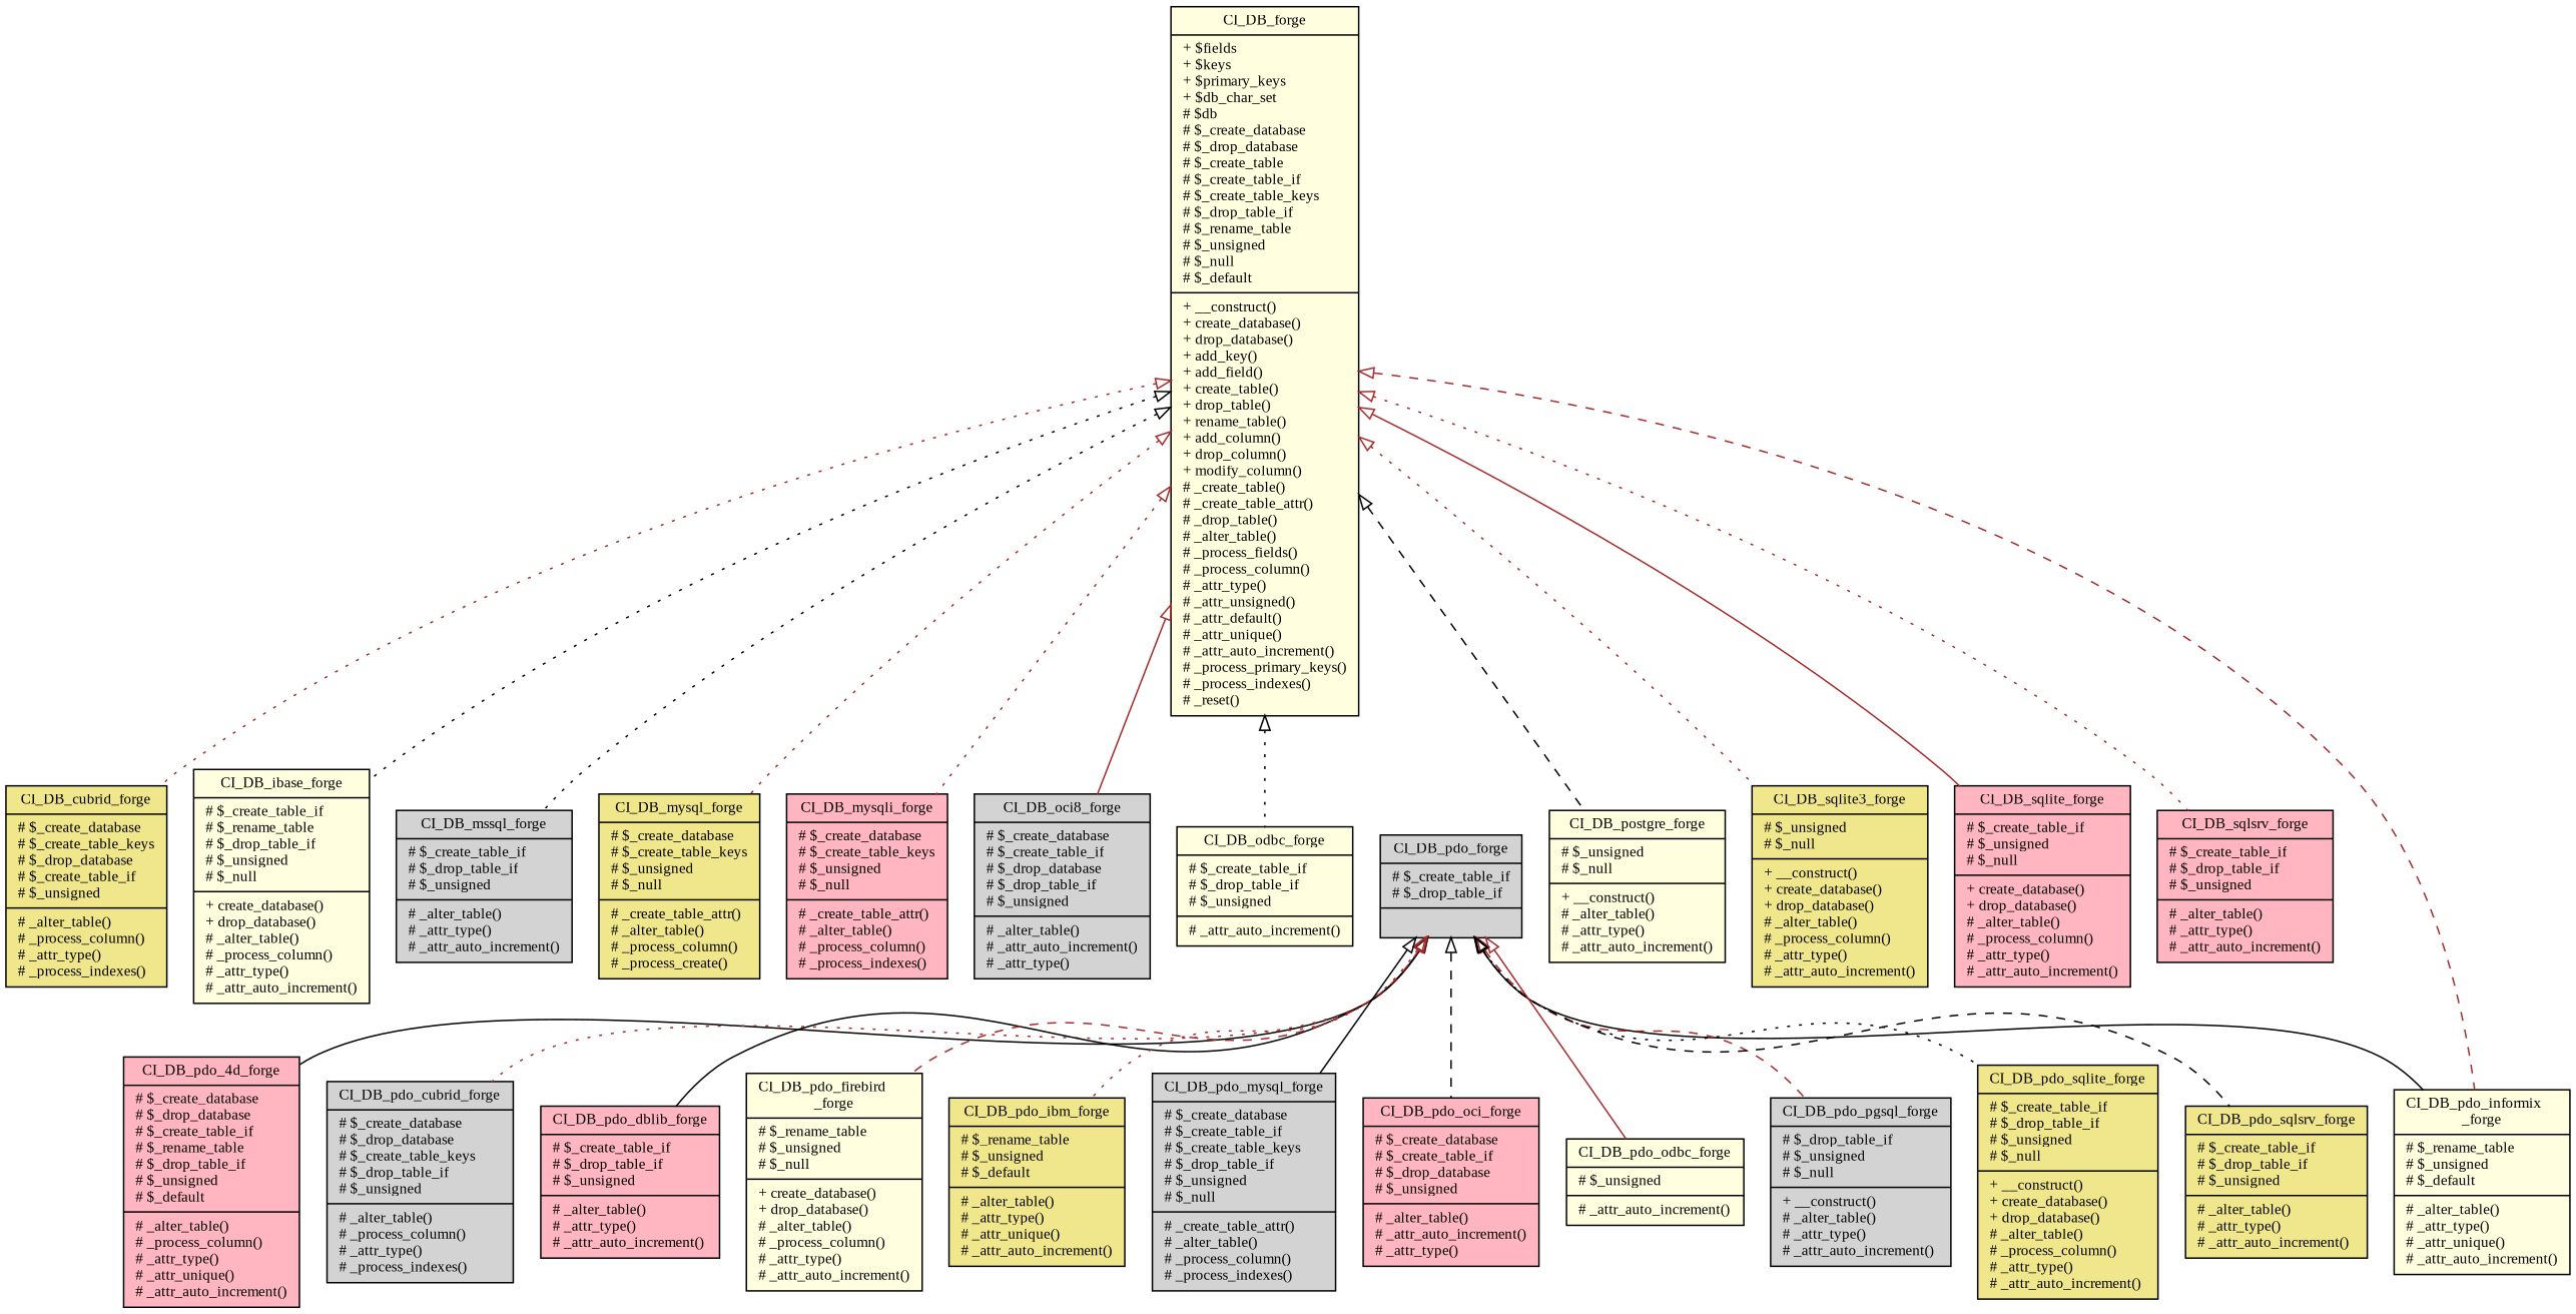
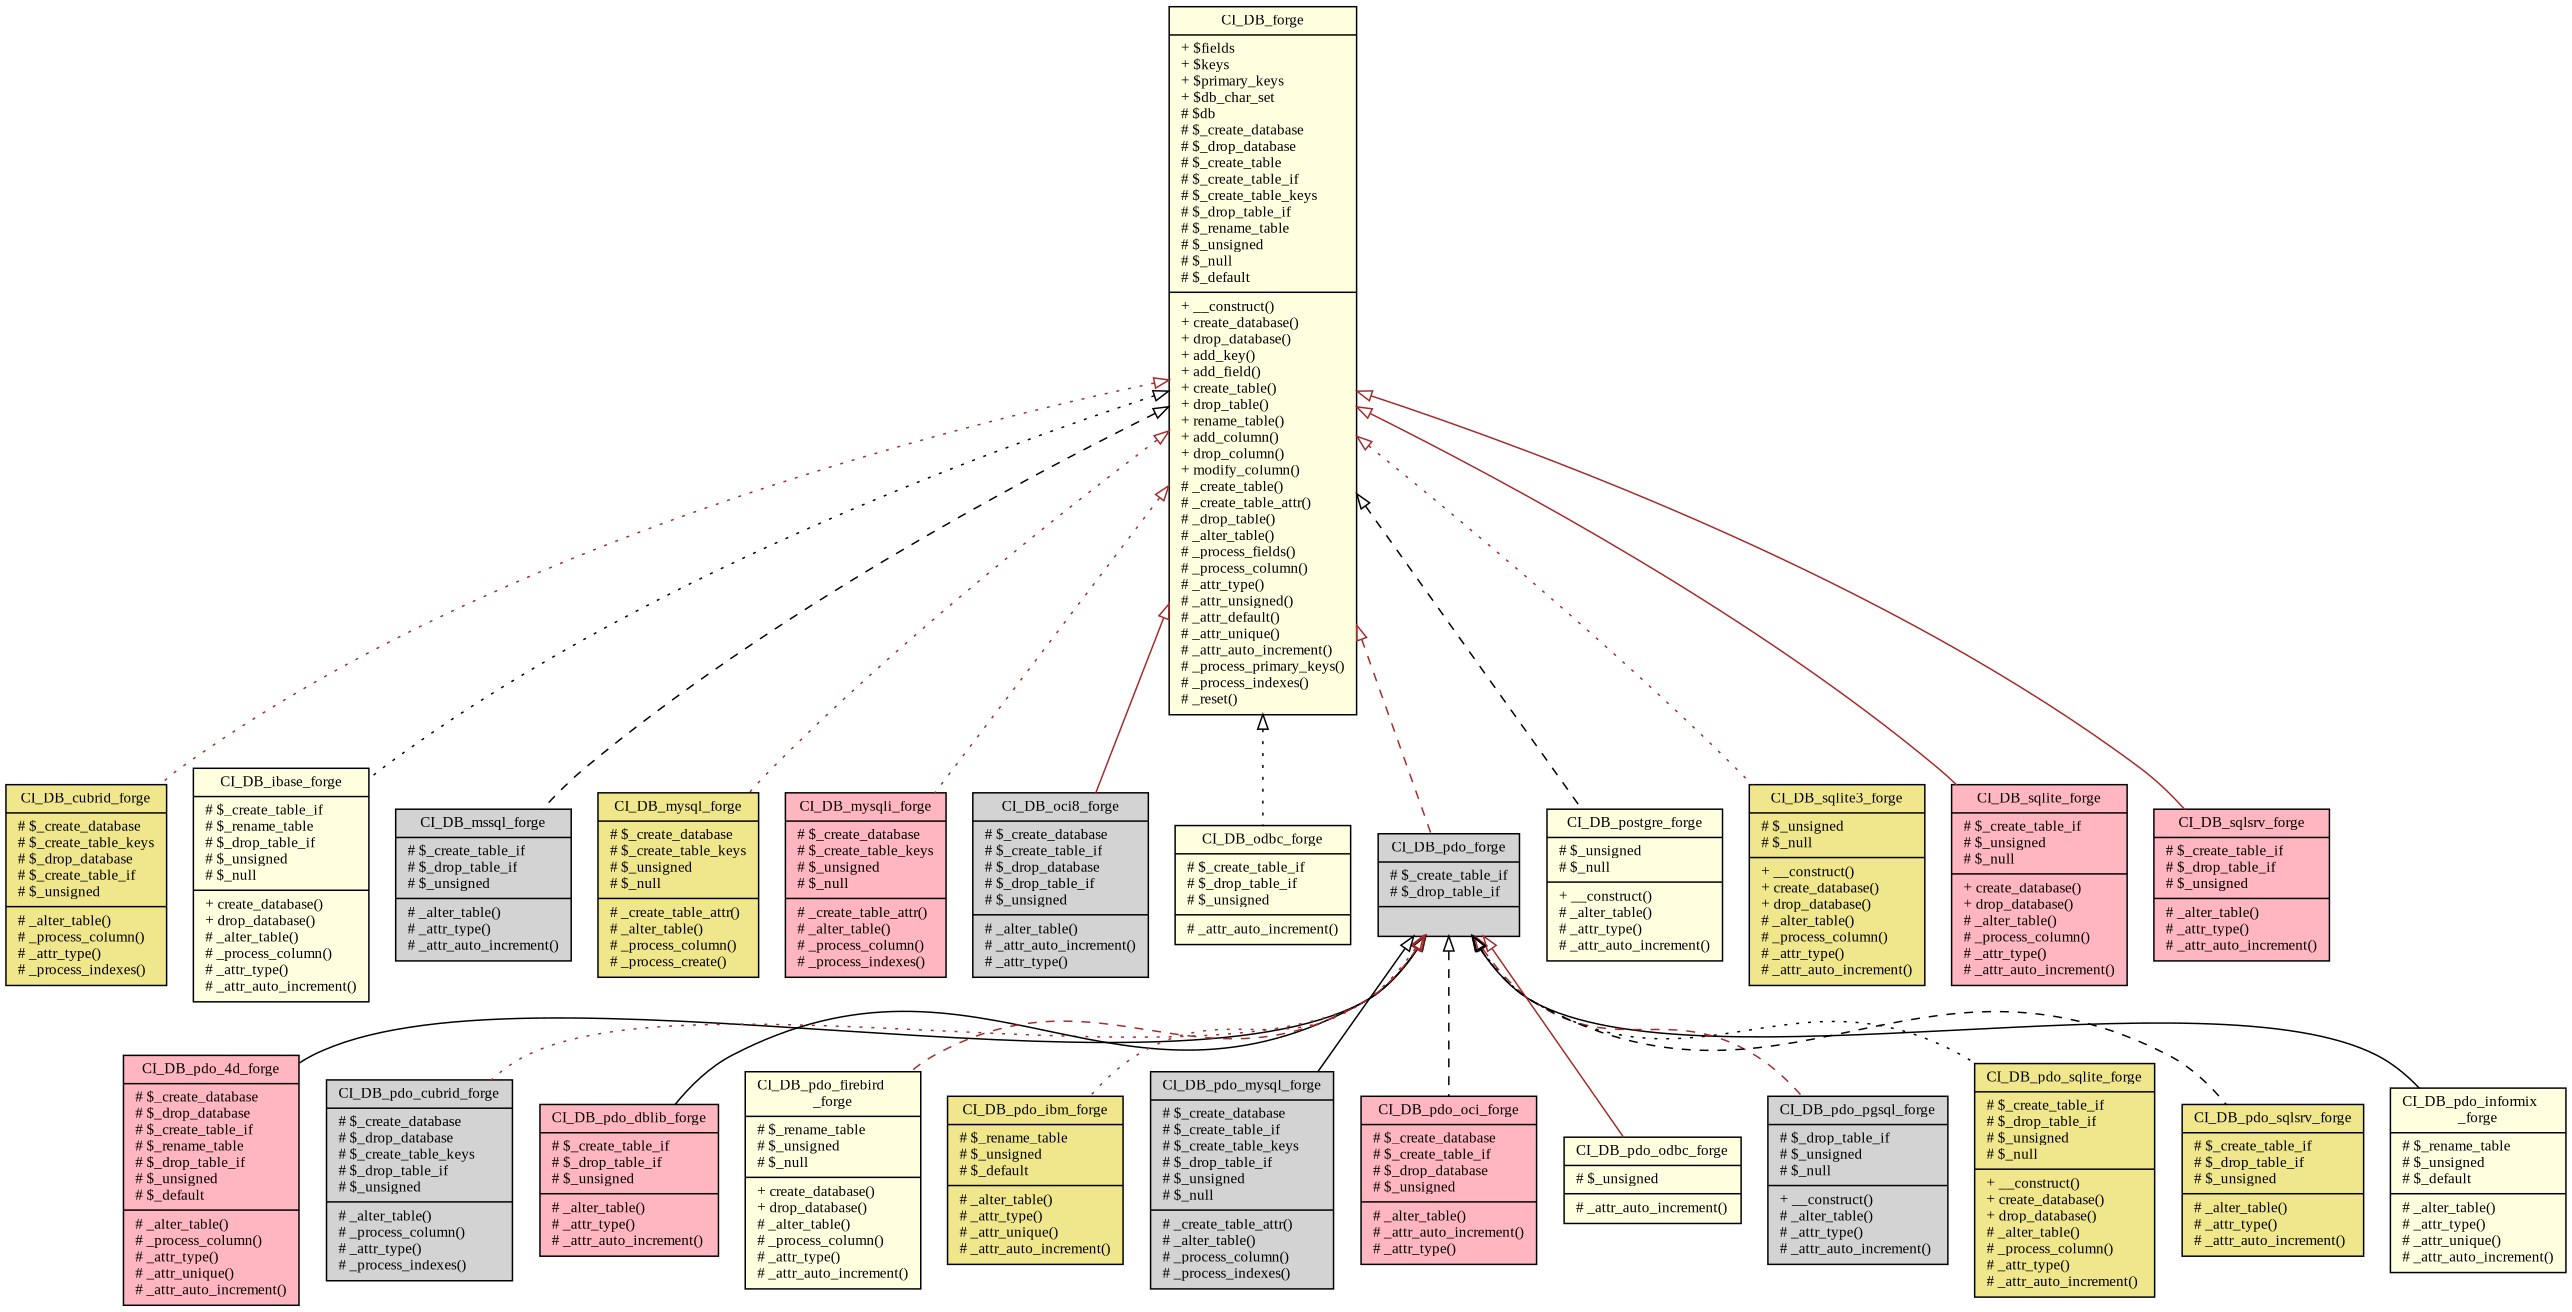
  digraph {
    fontname="Liberation Serif"
    node [color=black fillcolor=lightyellow fontname="Liberation Serif" fontsize=10 shape=record style=filled]
    edge [arrowtail=onormal color=brown dir=back fontname="Liberation Serif" fontsize=10 labelfontname=Helvetica labelfontsize=10 style=dotted]
    n1 [fontcolor=black height=0.2 label="{CI_DB_forge\n|+ $fields\l+ $keys\l+ $primary_keys\l+ $db_char_set\l# $db\l# $_create_database\l# $_drop_database\l# $_create_table\l# $_create_table_if\l# $_create_table_keys\l# $_drop_table_if\l# $_rename_table\l# $_unsigned\l# $_null\l# $_default\l|+ __construct()\l+ create_database()\l+ drop_database()\l+ add_key()\l+ add_field()\l+ create_table()\l+ drop_table()\l+ rename_table()\l+ add_column()\l+ drop_column()\l+ modify_column()\l# _create_table()\l# _create_table_attr()\l# _drop_table()\l# _alter_table()\l# _process_fields()\l# _process_column()\l# _attr_type()\l# _attr_unsigned()\l# _attr_default()\l# _attr_unique()\l# _attr_auto_increment()\l# _process_primary_keys()\l# _process_indexes()\l# _reset()\l}" width=0.4]
    n2 [fillcolor=khaki height=0.2 label="{CI_DB_cubrid_forge\n|# $_create_database\l# $_create_table_keys\l# $_drop_database\l# $_create_table_if\l# $_unsigned\l|# _alter_table()\l# _process_column()\l# _attr_type()\l# _process_indexes()\l}" width=0.4]
    n3 [height=0.2 label="{CI_DB_ibase_forge\n|# $_create_table_if\l# $_rename_table\l# $_drop_table_if\l# $_unsigned\l# $_null\l|+ create_database()\l+ drop_database()\l# _alter_table()\l# _process_column()\l# _attr_type()\l# _attr_auto_increment()\l}" width=0.4]
    n4 [fillcolor=lightgrey height=0.2 label="{CI_DB_mssql_forge\n|# $_create_table_if\l# $_drop_table_if\l# $_unsigned\l|# _alter_table()\l# _attr_type()\l# _attr_auto_increment()\l}" width=0.4]
    n5 [fillcolor=khaki height=0.2 label="{CI_DB_mysql_forge\n|# $_create_database\l# $_create_table_keys\l# $_unsigned\l# $_null\l|# _create_table_attr()\l# _alter_table()\l# _process_column()\l# _process_create()\l}" width=0.4]
    n6 [fillcolor=lightpink height=0.2 label="{CI_DB_mysqli_forge\n|# $_create_database\l# $_create_table_keys\l# $_unsigned\l# $_null\l|# _create_table_attr()\l# _alter_table()\l# _process_column()\l# _process_indexes()\l}" width=0.4]
    n7 [fillcolor=lightgrey height=0.2 label="{CI_DB_oci8_forge\n|# $_create_database\l# $_create_table_if\l# $_drop_database\l# $_drop_table_if\l# $_unsigned\l|# _alter_table()\l# _attr_auto_increment()\l# _attr_type()\l}" width=0.4]
    n8 [height=0.2 label="{CI_DB_odbc_forge\n|# $_create_table_if\l# $_drop_table_if\l# $_unsigned\l|# _attr_auto_increment()\l}" width=0.4]
    n9 [fillcolor=lightgrey height=0.2 label="{CI_DB_pdo_forge\n|# $_create_table_if\l# $_drop_table_if\l|}" width=0.4]
    n10 [height=0.2 label="{CI_DB_postgre_forge\n|# $_unsigned\l# $_null\l|+ __construct()\l# _alter_table()\l# _attr_type()\l# _attr_auto_increment()\l}" width=0.4]
    n11 [fillcolor=khaki height=0.2 label="{CI_DB_sqlite3_forge\n|# $_unsigned\l# $_null\l|+ __construct()\l+ create_database()\l+ drop_database()\l# _alter_table()\l# _process_column()\l# _attr_type()\l# _attr_auto_increment()\l}" width=0.4]
    n12 [fillcolor=lightpink height=0.2 label="{CI_DB_sqlite_forge\n|# $_create_table_if\l# $_unsigned\l# $_null\l|+ create_database()\l+ drop_database()\l# _alter_table()\l# _process_column()\l# _attr_type()\l# _attr_auto_increment()\l}" width=0.4]
    n13 [fillcolor=lightpink height=0.2 label="{CI_DB_sqlsrv_forge\n|# $_create_table_if\l# $_drop_table_if\l# $_unsigned\l|# _alter_table()\l# _attr_type()\l# _attr_auto_increment()\l}" width=0.4]
    n14 [fillcolor=lightpink height=0.2 label="{CI_DB_pdo_4d_forge\n|# $_create_database\l# $_drop_database\l# $_create_table_if\l# $_rename_table\l# $_drop_table_if\l# $_unsigned\l# $_default\l|# _alter_table()\l# _process_column()\l# _attr_type()\l# _attr_unique()\l# _attr_auto_increment()\l}" width=0.4]
    n15 [fillcolor=lightgrey height=0.2 label="{CI_DB_pdo_cubrid_forge\n|# $_create_database\l# $_drop_database\l# $_create_table_keys\l# $_drop_table_if\l# $_unsigned\l|# _alter_table()\l# _process_column()\l# _attr_type()\l# _process_indexes()\l}" width=0.4]
    n16 [fillcolor=lightpink height=0.2 label="{CI_DB_pdo_dblib_forge\n|# $_create_table_if\l# $_drop_table_if\l# $_unsigned\l|# _alter_table()\l# _attr_type()\l# _attr_auto_increment()\l}" width=0.4]
    n17 [height=0.2 label="{CI_DB_pdo_firebird\l_forge\n|# $_rename_table\l# $_unsigned\l# $_null\l|+ create_database()\l+ drop_database()\l# _alter_table()\l# _process_column()\l# _attr_type()\l# _attr_auto_increment()\l}" width=0.4]
    n18 [fillcolor=khaki height=0.2 label="{CI_DB_pdo_ibm_forge\n|# $_rename_table\l# $_unsigned\l# $_default\l|# _alter_table()\l# _attr_type()\l# _attr_unique()\l# _attr_auto_increment()\l}" width=0.4]
    n19 [height=0.2 label="{CI_DB_pdo_informix\l_forge\n|# $_rename_table\l# $_unsigned\l# $_default\l|# _alter_table()\l# _attr_type()\l# _attr_unique()\l# _attr_auto_increment()\l}" width=0.4]
    n20 [fillcolor=lightgrey height=0.2 label="{CI_DB_pdo_mysql_forge\n|# $_create_database\l# $_create_table_if\l# $_create_table_keys\l# $_drop_table_if\l# $_unsigned\l# $_null\l|# _create_table_attr()\l# _alter_table()\l# _process_column()\l# _process_indexes()\l}" width=0.4]
    n21 [fillcolor=lightpink height=0.2 label="{CI_DB_pdo_oci_forge\n|# $_create_database\l# $_create_table_if\l# $_drop_database\l# $_unsigned\l|# _alter_table()\l# _attr_auto_increment()\l# _attr_type()\l}" width=0.4]
    n22 [height=0.2 label="{CI_DB_pdo_odbc_forge\n|# $_unsigned\l|# _attr_auto_increment()\l}" width=0.4]
    n23 [fillcolor=lightgrey height=0.2 label="{CI_DB_pdo_pgsql_forge\n|# $_drop_table_if\l# $_unsigned\l# $_null\l|+ __construct()\l# _alter_table()\l# _attr_type()\l# _attr_auto_increment()\l}" width=0.4]
    n24 [fillcolor=khaki height=0.2 label="{CI_DB_pdo_sqlite_forge\n|# $_create_table_if\l# $_drop_table_if\l# $_unsigned\l# $_null\l|+ __construct()\l+ create_database()\l+ drop_database()\l# _alter_table()\l# _process_column()\l# _attr_type()\l# _attr_auto_increment()\l}" width=0.4]
    n25 [fillcolor=khaki height=0.2 label="{CI_DB_pdo_sqlsrv_forge\n|# $_create_table_if\l# $_drop_table_if\l# $_unsigned\l|# _alter_table()\l# _attr_type()\l# _attr_auto_increment()\l}" width=0.4]
    n1 -> n2
    n1 -> n3 [color=black]
-   n1 -> n4 [color=black]
+   n1 -> n4 [color=black style=dashed]
    n1 -> n5
    n1 -> n6
    n1 -> n7 [style=solid]
    n1 -> n8 [color=black]
-   n1 -> n19 [style=dashed]
+   n1 -> n9 [style=dashed]
    n1 -> n10 [color=black style=dashed]
    n1 -> n11
    n1 -> n12 [style=solid]
-   n1 -> n13
+   n1 -> n13 [style=solid]
    n9 -> n14 [color=black style=solid]
    n9 -> n15
    n9 -> n16 [color=black style=solid]
    n9 -> n17 [style=dashed]
    n9 -> n18
    n9 -> n19 [color=black style=solid]
    n9 -> n20 [color=black style=solid]
    n9 -> n21 [color=black style=dashed]
    n9 -> n22 [style=solid]
    n9 -> n23 [style=dashed]
    n9 -> n24 [color=black]
    n9 -> n25 [color=black style=dashed]
  }
